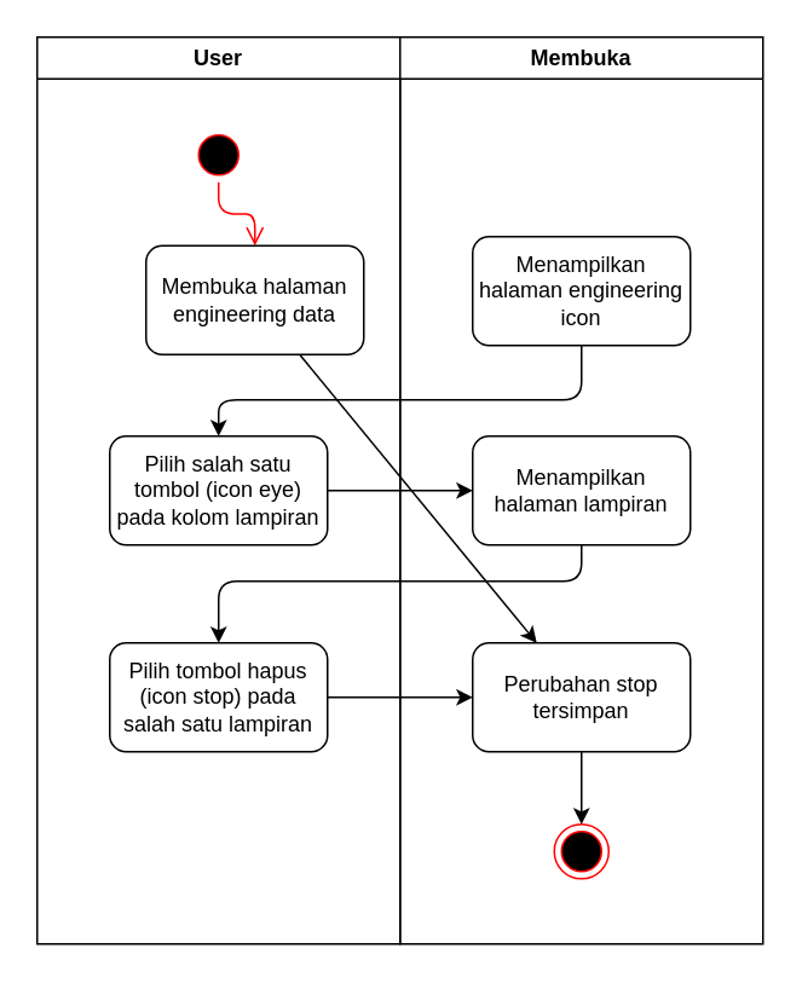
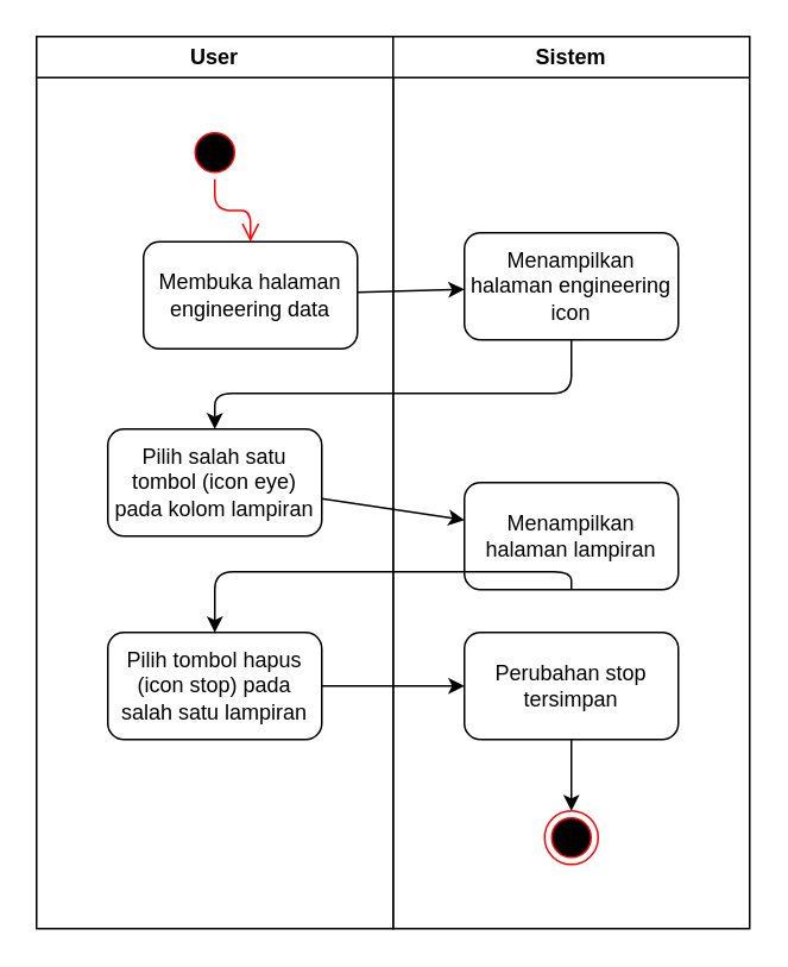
  <mxCell id="0" />
  <mxCell id="1" parent="0" />
  <mxCell id="2" value="User" style="swimlane;whiteSpace=wrap;html=1;" vertex="1" parent="1"><mxGeometry x="20" y="20" width="200" height="500" as="geometry" /></mxCell>
  <mxCell id="3" value="" style="ellipse;html=1;shape=startState;fillColor=#000000;strokeColor=#ff0000;" vertex="1" parent="2"><mxGeometry x="85" y="50" width="30" height="30" as="geometry" /></mxCell>
  <mxCell id="4" value="" style="edgeStyle=orthogonalEdgeStyle;html=1;verticalAlign=bottom;endArrow=open;endSize=8;strokeColor=#ff0000;entryX=0.5;entryY=0;entryDx=0;entryDy=0;" edge="1" parent="2" source="3" target="6"><mxGeometry relative="1" as="geometry"><mxPoint x="100" y="140" as="targetPoint" /></mxGeometry></mxCell>
- <mxCell id="5" value="" style="edgeStyle=none;html=1;" edge="1" parent="2" source="6" target="13"><mxGeometry relative="1" as="geometry" /></mxCell>
+ <mxCell id="5" value="" style="edgeStyle=none;html=1;" edge="1" parent="2" source="6" target="9"><mxGeometry relative="1" as="geometry" /></mxCell>
  <mxCell id="6" value="Membuka halaman engineering data" style="rounded=1;whiteSpace=wrap;html=1;" vertex="1" parent="2"><mxGeometry x="60" y="115" width="120" height="60" as="geometry" /></mxCell>
  <mxCell id="7" value="Pilih tombol hapus (icon stop) pada salah satu lampiran" style="rounded=1;whiteSpace=wrap;html=1;" vertex="1" parent="2"><mxGeometry x="40" y="334" width="120" height="60" as="geometry" /></mxCell>
  <mxCell id="8" style="edgeStyle=none;html=1;entryX=0.5;entryY=0;entryDx=0;entryDy=0;" edge="1" parent="2" source="9" target="10"><mxGeometry relative="1" as="geometry"><Array as="points"><mxPoint x="300" y="200" /><mxPoint x="100" y="200" /></Array></mxGeometry></mxCell>
  <mxCell id="9" value="Menampilkan halaman engineering icon" style="rounded=1;whiteSpace=wrap;html=1;" vertex="1" parent="2"><mxGeometry x="240" y="110" width="120" height="60" as="geometry" /></mxCell>
  <mxCell id="10" value="&lt;span style=&quot;color: rgb(0, 0, 0);&quot;&gt;Pilih salah satu tombol (icon eye) pada kolom lampiran&lt;/span&gt;" style="rounded=1;whiteSpace=wrap;html=1;" vertex="1" parent="2"><mxGeometry x="40" y="220" width="120" height="60" as="geometry" /></mxCell>
- <mxCell id="11" value="Membuka" style="swimlane;whiteSpace=wrap;html=1;" vertex="1" parent="1"><mxGeometry x="220" y="20" width="200" height="500" as="geometry" /></mxCell>
+ <mxCell id="11" value="Sistem" style="swimlane;whiteSpace=wrap;html=1;" vertex="1" parent="1"><mxGeometry x="220" y="20" width="200" height="500" as="geometry" /></mxCell>
  <mxCell id="12" value="" style="edgeStyle=none;html=1;" edge="1" parent="11" source="13" target="14"><mxGeometry relative="1" as="geometry" /></mxCell>
  <mxCell id="13" value="Perubahan stop tersimpan" style="rounded=1;whiteSpace=wrap;html=1;" vertex="1" parent="11"><mxGeometry x="40" y="334" width="120" height="60" as="geometry" /></mxCell>
  <mxCell id="14" value="" style="ellipse;html=1;shape=endState;fillColor=#000000;strokeColor=#ff0000;" vertex="1" parent="11"><mxGeometry x="85" y="434" width="30" height="30" as="geometry" /></mxCell>
- <mxCell id="15" value="Menampilkan halaman lampiran" style="rounded=1;whiteSpace=wrap;html=1;" vertex="1" parent="11"><mxGeometry x="40" y="220" width="120" height="60" as="geometry" /></mxCell>
+ <mxCell id="15" value="Menampilkan halaman lampiran" style="rounded=1;whiteSpace=wrap;html=1;" vertex="1" parent="11"><mxGeometry x="40" y="250" width="120" height="60" as="geometry" /></mxCell>
  <mxCell id="16" value="" style="edgeStyle=none;html=1;" edge="1" parent="1" source="7"><mxGeometry relative="1" as="geometry"><mxPoint x="260" y="384" as="targetPoint" /></mxGeometry></mxCell>
  <mxCell id="17" value="" style="edgeStyle=none;html=1;" edge="1" parent="1" source="10" target="15"><mxGeometry relative="1" as="geometry" /></mxCell>
  <mxCell id="18" style="edgeStyle=none;html=1;entryX=0.5;entryY=0;entryDx=0;entryDy=0;" edge="1" parent="1" source="15" target="7"><mxGeometry relative="1" as="geometry"><Array as="points"><mxPoint x="320" y="320" /><mxPoint x="120" y="320" /></Array></mxGeometry></mxCell>
